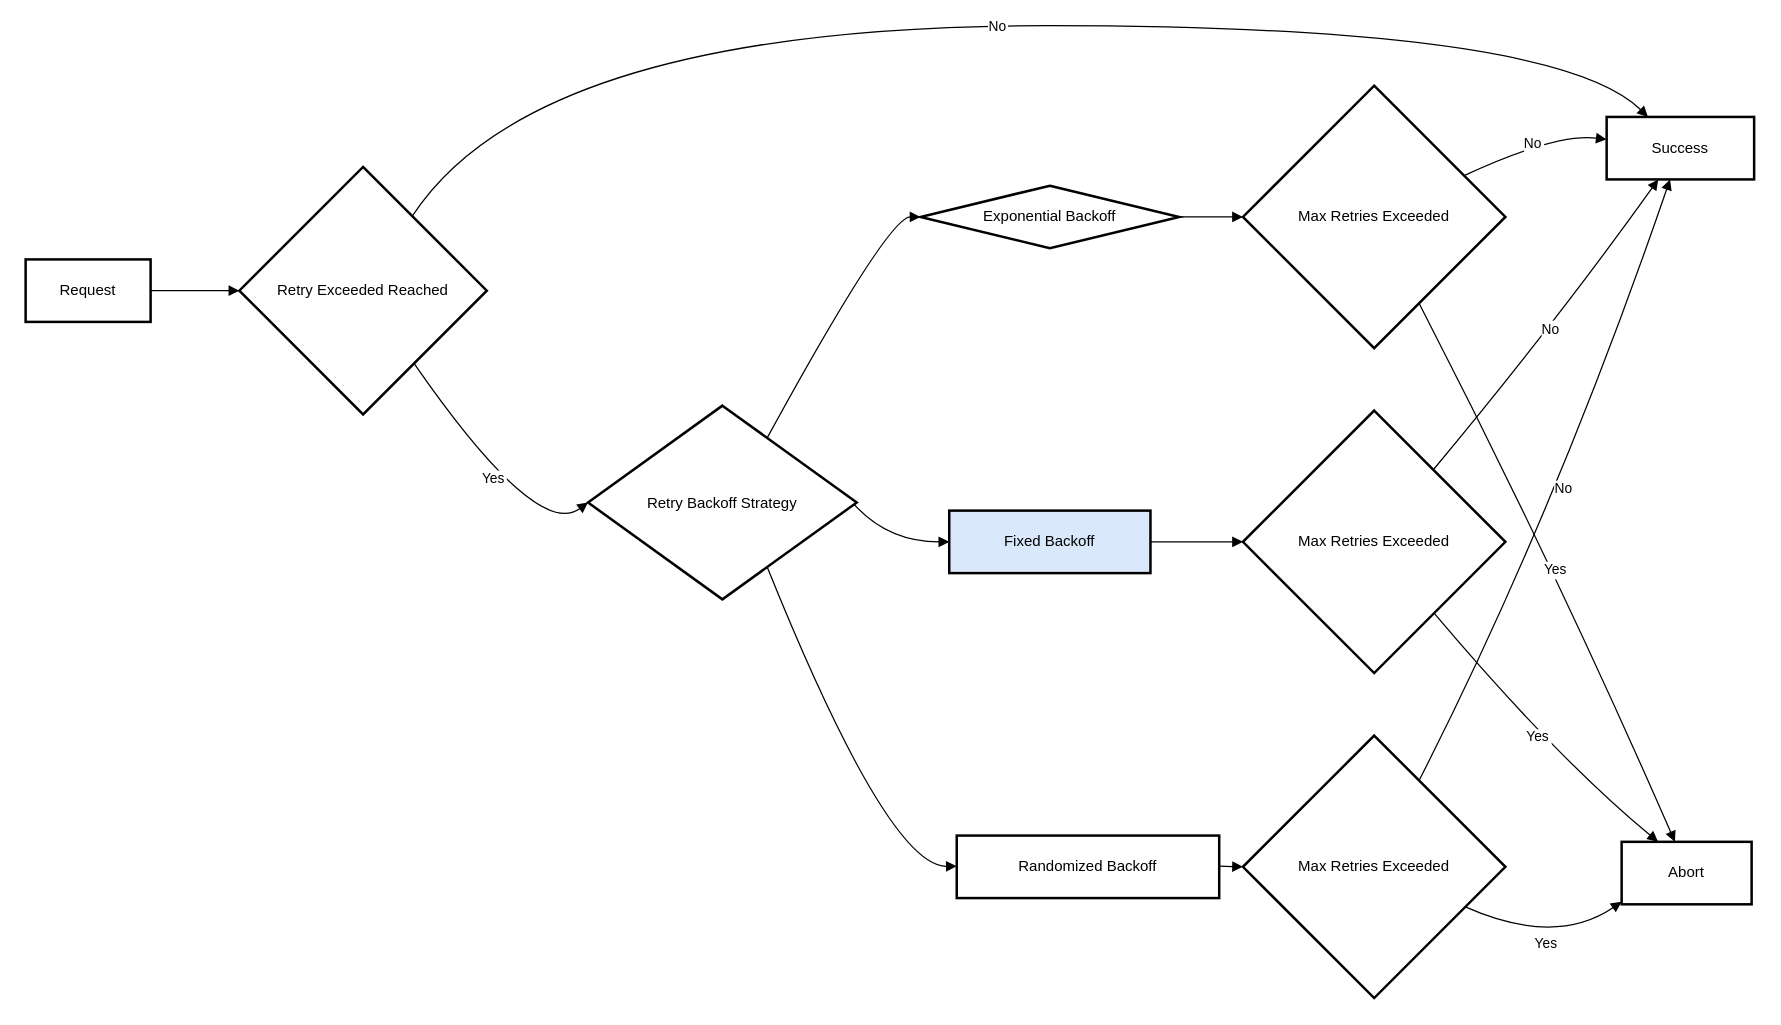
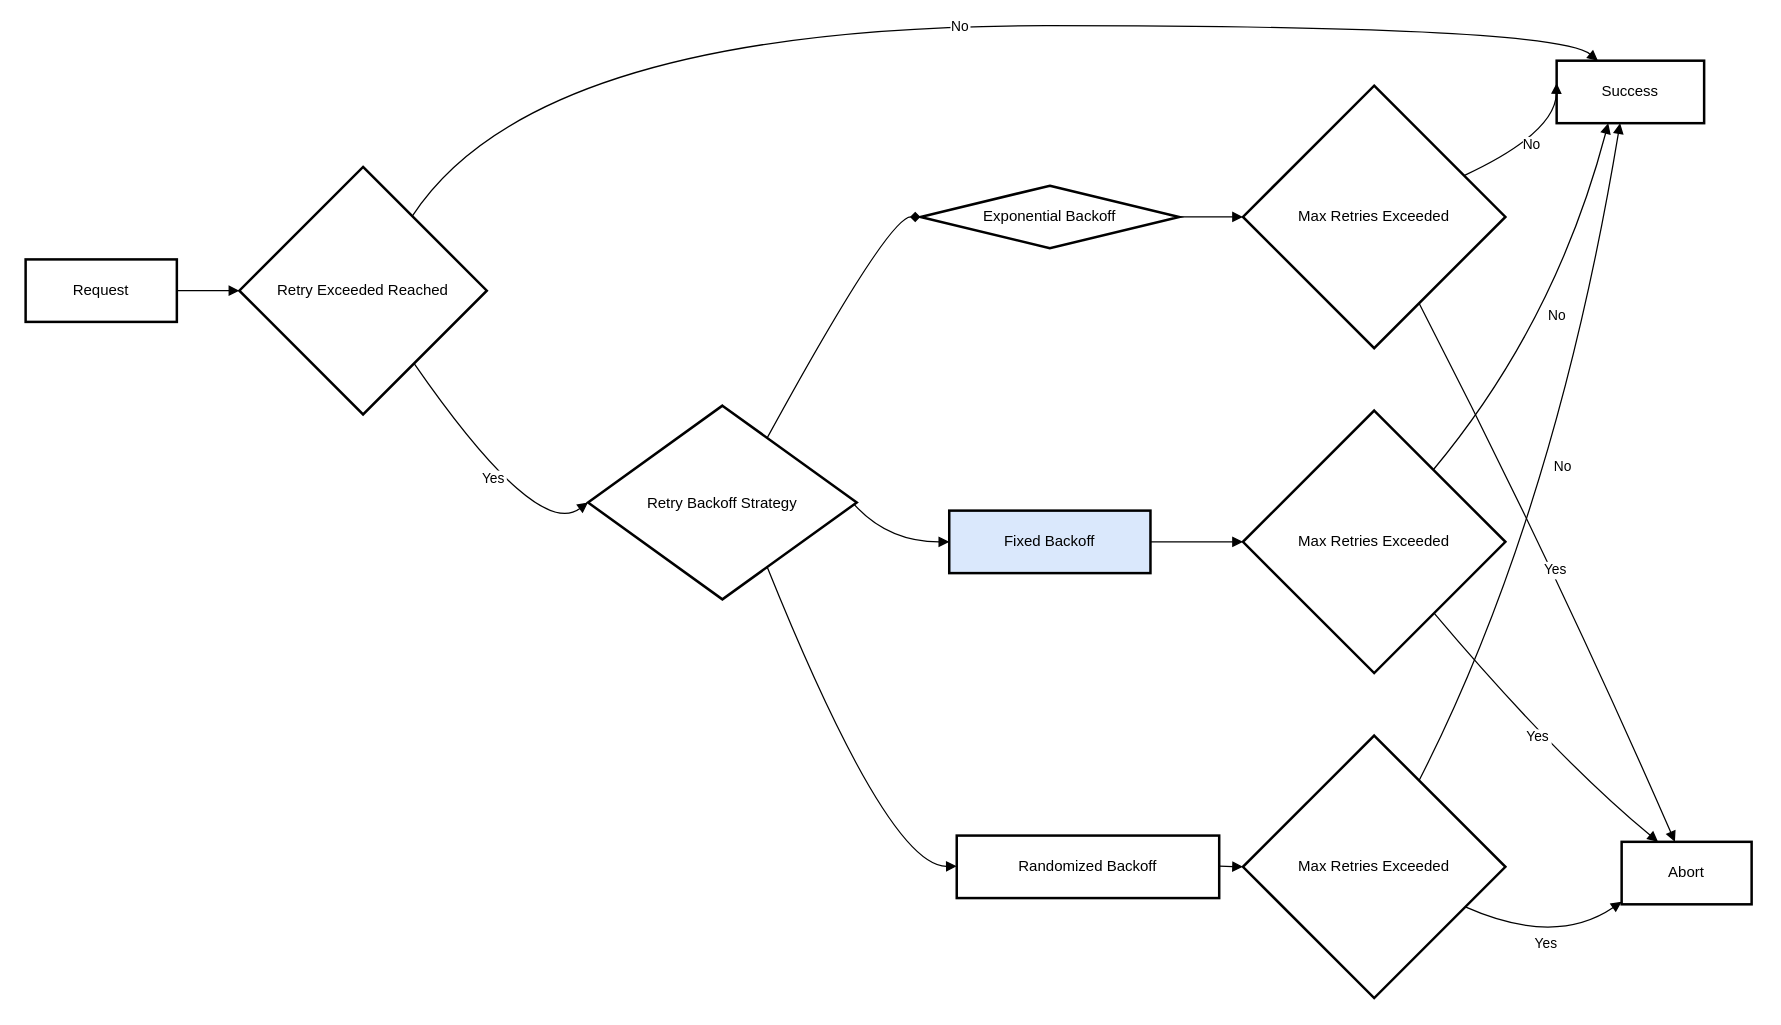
  <mxCell id="0" />
  <mxCell id="1" parent="0" />
- <mxCell id="2" value="Request" style="whiteSpace=wrap;strokeWidth=2;" vertex="1" parent="1"><mxGeometry x="20" y="207" width="100" height="50" as="geometry" /></mxCell>
+ <mxCell id="2" value="Request" style="whiteSpace=wrap;strokeWidth=2;" vertex="1" parent="1"><mxGeometry x="20" y="207" width="121" height="50" as="geometry" /></mxCell>
  <mxCell id="3" value="Retry Exceeded Reached" style="rhombus;strokeWidth=2;whiteSpace=wrap;" vertex="1" parent="1"><mxGeometry x="191" y="133" width="198" height="198" as="geometry" /></mxCell>
- <mxCell id="4" value="Success" style="whiteSpace=wrap;strokeWidth=2;" vertex="1" parent="1"><mxGeometry x="1285" y="93" width="118" height="50" as="geometry" /></mxCell>
+ <mxCell id="4" value="Success" style="whiteSpace=wrap;strokeWidth=2;" vertex="1" parent="1"><mxGeometry x="1245" y="48" width="118" height="50" as="geometry" /></mxCell>
  <mxCell id="5" value="Retry Backoff Strategy" style="rhombus;strokeWidth=2;whiteSpace=wrap;" vertex="1" parent="1"><mxGeometry x="470" y="324" width="215" height="155" as="geometry" /></mxCell>
  <mxCell id="6" value="Exponential Backoff" style="rhombus;whiteSpace=wrap;strokeWidth=2;" vertex="1" parent="1"><mxGeometry x="736" y="148" width="207" height="50" as="geometry" /></mxCell>
  <mxCell id="7" value="Fixed Backoff" style="whiteSpace=wrap;strokeWidth=2;fillColor=#dae8fc;" vertex="1" parent="1"><mxGeometry x="759" y="408" width="161" height="50" as="geometry" /></mxCell>
  <mxCell id="8" value="Randomized Backoff" style="whiteSpace=wrap;strokeWidth=2;" vertex="1" parent="1"><mxGeometry x="765" y="668" width="210" height="50" as="geometry" /></mxCell>
  <mxCell id="9" value="Max Retries Exceeded" style="rhombus;strokeWidth=2;whiteSpace=wrap;" vertex="1" parent="1"><mxGeometry x="994" y="68" width="210" height="210" as="geometry" /></mxCell>
  <mxCell id="10" value="Abort" style="whiteSpace=wrap;strokeWidth=2;" vertex="1" parent="1"><mxGeometry x="1297" y="673" width="104" height="50" as="geometry" /></mxCell>
  <mxCell id="11" value="Max Retries Exceeded" style="rhombus;strokeWidth=2;whiteSpace=wrap;" vertex="1" parent="1"><mxGeometry x="994" y="328" width="210" height="210" as="geometry" /></mxCell>
  <mxCell id="12" value="Max Retries Exceeded" style="rhombus;strokeWidth=2;whiteSpace=wrap;" vertex="1" parent="1"><mxGeometry x="994" y="588" width="210" height="210" as="geometry" /></mxCell>
  <mxCell id="13" value="" style="curved=1;startArrow=none;endArrow=block;exitX=1;exitY=0.5;entryX=0;entryY=0.5;" edge="1" parent="1" source="2" target="3"><mxGeometry relative="1" as="geometry"><Array as="points" /></mxGeometry></mxCell>
  <mxCell id="14" value="No" style="curved=1;startArrow=none;endArrow=block;exitX=0.83;exitY=0;entryX=0.28;entryY=0;" edge="1" parent="1" source="3" target="4"><mxGeometry relative="1" as="geometry"><Array as="points"><mxPoint x="429" y="20" /><mxPoint x="1244" y="20" /></Array></mxGeometry></mxCell>
  <mxCell id="15" value="Yes" style="curved=1;startArrow=none;endArrow=block;exitX=0.85;exitY=1;entryX=0;entryY=0.5;" edge="1" parent="1" source="3" target="5"><mxGeometry relative="1" as="geometry"><Array as="points"><mxPoint x="429" y="432" /></Array></mxGeometry></mxCell>
- <mxCell id="16" value="" style="curved=1;startArrow=none;endArrow=block;exitX=0.75;exitY=0;entryX=0;entryY=0.5;" edge="1" parent="1" source="5" target="6"><mxGeometry relative="1" as="geometry"><Array as="points"><mxPoint x="710" y="173" /></Array></mxGeometry></mxCell>
+ <mxCell id="16" value="" style="curved=1;startArrow=none;endArrow=diamond;exitX=0.75;exitY=0;entryX=0;entryY=0.5;" edge="1" parent="1" source="5" target="6"><mxGeometry relative="1" as="geometry"><Array as="points"><mxPoint x="710" y="173" /></Array></mxGeometry></mxCell>
  <mxCell id="17" value="" style="curved=1;startArrow=none;endArrow=block;exitX=1;exitY=0.51;entryX=0;entryY=0.5;" edge="1" parent="1" source="5" target="7"><mxGeometry relative="1" as="geometry"><Array as="points"><mxPoint x="710" y="433" /></Array></mxGeometry></mxCell>
  <mxCell id="18" value="" style="curved=1;startArrow=none;endArrow=block;exitX=0.75;exitY=1;entryX=0;entryY=0.49;" edge="1" parent="1" source="5" target="8"><mxGeometry relative="1" as="geometry"><Array as="points"><mxPoint x="710" y="693" /></Array></mxGeometry></mxCell>
  <mxCell id="19" value="" style="curved=1;startArrow=none;endArrow=block;exitX=1;exitY=0.5;entryX=0;entryY=0.5;" edge="1" parent="1" source="6" target="9"><mxGeometry relative="1" as="geometry"><Array as="points" /></mxGeometry></mxCell>
  <mxCell id="20" value="No" style="curved=1;startArrow=none;endArrow=block;exitX=1;exitY=0.27;entryX=0;entryY=0.36;" edge="1" parent="1" source="9" target="4"><mxGeometry relative="1" as="geometry"><Array as="points"><mxPoint x="1244" y="106" /></Array></mxGeometry></mxCell>
  <mxCell id="21" value="Yes" style="curved=1;startArrow=none;endArrow=block;exitX=0.76;exitY=1;entryX=0.41;entryY=0;" edge="1" parent="1" source="9" target="10"><mxGeometry relative="1" as="geometry"><Array as="points"><mxPoint x="1244" y="454" /></Array></mxGeometry></mxCell>
  <mxCell id="22" value="" style="curved=1;startArrow=none;endArrow=block;exitX=1;exitY=0.5;entryX=0;entryY=0.5;" edge="1" parent="1" source="7" target="11"><mxGeometry relative="1" as="geometry"><Array as="points" /></mxGeometry></mxCell>
  <mxCell id="23" value="No" style="curved=1;startArrow=none;endArrow=block;exitX=0.91;exitY=0;entryX=0.35;entryY=1;" edge="1" parent="1" source="11" target="4"><mxGeometry relative="1" as="geometry"><Array as="points"><mxPoint x="1244" y="258" /></Array></mxGeometry></mxCell>
  <mxCell id="24" value="Yes" style="curved=1;startArrow=none;endArrow=block;exitX=0.92;exitY=1;entryX=0.28;entryY=0;" edge="1" parent="1" source="11" target="10"><mxGeometry relative="1" as="geometry"><Array as="points"><mxPoint x="1244" y="605" /></Array></mxGeometry></mxCell>
  <mxCell id="25" value="" style="curved=1;startArrow=none;endArrow=block;exitX=1;exitY=0.49;entryX=0;entryY=0.5;" edge="1" parent="1" source="8" target="12"><mxGeometry relative="1" as="geometry"><Array as="points" /></mxGeometry></mxCell>
  <mxCell id="26" value="No" style="curved=1;startArrow=none;endArrow=block;exitX=0.76;exitY=0;entryX=0.43;entryY=1;" edge="1" parent="1" source="12" target="4"><mxGeometry relative="1" as="geometry"><Array as="points"><mxPoint x="1244" y="410" /></Array></mxGeometry></mxCell>
  <mxCell id="27" value="Yes" style="curved=1;startArrow=none;endArrow=block;exitX=1;exitY=0.72;entryX=0;entryY=0.96;" edge="1" parent="1" source="12" target="10"><mxGeometry relative="1" as="geometry"><Array as="points"><mxPoint x="1244" y="757" /></Array></mxGeometry></mxCell>
